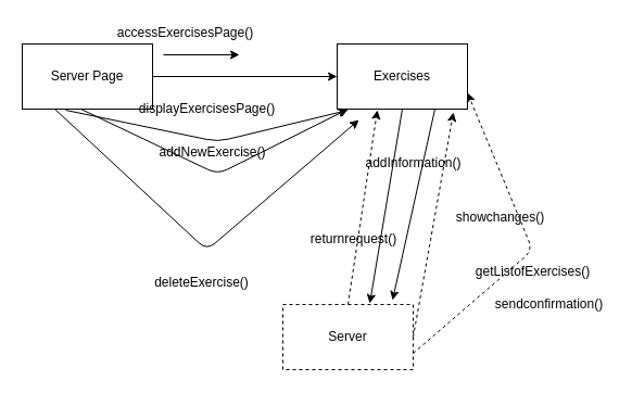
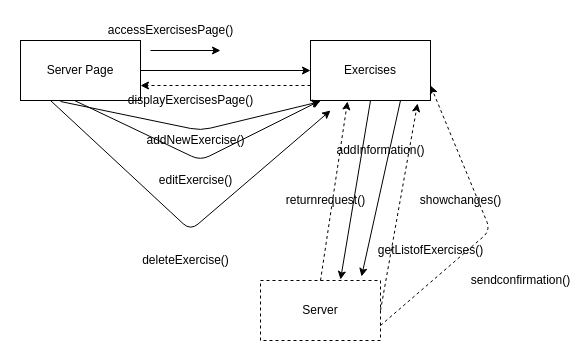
  <mxCell id="0" />
  <mxCell id="1" parent="0" />
  <mxCell id="2" value="Exercises" style="rounded=0;whiteSpace=wrap;html=1;" vertex="1" parent="1"><mxGeometry x="310" y="40" width="120" height="60" as="geometry" /></mxCell>
  <mxCell id="3" value="Server" style="rounded=0;whiteSpace=wrap;html=1;dashed=1;" vertex="1" parent="1"><mxGeometry x="260" y="280" width="120" height="60" as="geometry" /></mxCell>
  <mxCell id="4" value="" style="endArrow=classic;html=1;exitX=0.75;exitY=1;exitDx=0;exitDy=0;entryX=0.842;entryY=-0.067;entryDx=0;entryDy=0;entryPerimeter=0;" edge="1" parent="1" source="2" target="3"><mxGeometry width="50" height="50" relative="1" as="geometry"><mxPoint x="550" y="130" as="sourcePoint" /><mxPoint x="600" y="80" as="targetPoint" /></mxGeometry></mxCell>
  <mxCell id="5" value="" style="endArrow=classic;html=1;entryX=1;entryY=1;entryDx=0;entryDy=0;" edge="1" parent="1"><mxGeometry width="50" height="50" relative="1" as="geometry"><mxPoint x="150" y="50" as="sourcePoint" /><mxPoint x="220" y="50" as="targetPoint" /></mxGeometry></mxCell>
  <mxCell id="6" value="" style="endArrow=classic;html=1;entryX=0;entryY=0.5;entryDx=0;entryDy=0;" edge="1" parent="1" target="2"><mxGeometry width="50" height="50" relative="1" as="geometry"><mxPoint x="140" y="70" as="sourcePoint" /><mxPoint x="540" y="160" as="targetPoint" /></mxGeometry></mxCell>
  <mxCell id="7" value="Server Page" style="rounded=0;whiteSpace=wrap;html=1;" vertex="1" parent="1"><mxGeometry x="20" y="40" width="120" height="60" as="geometry" /></mxCell>
  <mxCell id="8" value="" style="html=1;labelBackgroundColor=#ffffff;startArrow=none;startFill=0;startSize=6;endArrow=classic;endFill=1;endSize=6;jettySize=auto;orthogonalLoop=1;strokeWidth=1;dashed=1;fontSize=14;exitX=1;exitY=0.75;exitDx=0;exitDy=0;entryX=1;entryY=0.75;entryDx=0;entryDy=0;" edge="1" parent="1" source="3" target="2"><mxGeometry width="60" height="60" relative="1" as="geometry"><mxPoint x="520" y="250" as="sourcePoint" /><mxPoint x="490" y="120" as="targetPoint" /><Array as="points"><mxPoint x="490" y="230" /></Array></mxGeometry></mxCell>
  <mxCell id="9" value="" style="html=1;labelBackgroundColor=#ffffff;startArrow=none;startFill=0;startSize=6;endArrow=classic;endFill=1;endSize=6;jettySize=auto;orthogonalLoop=1;strokeWidth=1;dashed=1;fontSize=14;exitX=1;exitY=0.5;exitDx=0;exitDy=0;entryX=0.892;entryY=1.05;entryDx=0;entryDy=0;entryPerimeter=0;" edge="1" parent="1" source="3" target="2"><mxGeometry width="60" height="60" relative="1" as="geometry"><mxPoint x="490" y="240" as="sourcePoint" /><mxPoint x="605" y="120" as="targetPoint" /><Array as="points" /></mxGeometry></mxCell>
  <mxCell id="10" value="" style="html=1;labelBackgroundColor=#ffffff;startArrow=none;startFill=0;startSize=6;endArrow=classic;endFill=1;endSize=6;jettySize=auto;orthogonalLoop=1;strokeWidth=1;dashed=1;fontSize=14;exitX=0.5;exitY=0;exitDx=0;exitDy=0;" edge="1" parent="1" source="3"><mxGeometry width="60" height="60" relative="1" as="geometry"><mxPoint x="415" y="150" as="sourcePoint" /><mxPoint x="347" y="101" as="targetPoint" /><Array as="points" /></mxGeometry></mxCell>
- <mxCell id="11" value="returnrequest()" style="text;html=1;align=center;verticalAlign=middle;resizable=0;points=[];autosize=1;strokeColor=none;" vertex="1" parent="1"><mxGeometry x="280" y="210" width="90" height="20" as="geometry" /></mxCell>
- <mxCell id="12" value="getListofExercises()" style="text;html=1;align=center;verticalAlign=middle;resizable=0;points=[];autosize=1;strokeColor=none;" vertex="1" parent="1"><mxGeometry x="430" y="240" width="120" height="20" as="geometry" /></mxCell>
- <mxCell id="13" value="sendconfirmation()" style="text;html=1;align=center;verticalAlign=middle;resizable=0;points=[];autosize=1;strokeColor=none;" vertex="1" parent="1"><mxGeometry x="450" y="270" width="110" height="20" as="geometry" /></mxCell>
+ <mxCell id="11" value="returnrequest()" style="text;html=1;align=center;verticalAlign=middle;resizable=0;points=[];autosize=1;strokeColor=none;" vertex="1" parent="1"><mxGeometry x="280" y="190" width="90" height="20" as="geometry" /></mxCell>
+ <mxCell id="12" value="getListofExercises()" style="text;html=1;align=center;verticalAlign=middle;resizable=0;points=[];autosize=1;strokeColor=none;" vertex="1" parent="1"><mxGeometry x="370" y="240" width="120" height="20" as="geometry" /></mxCell>
+ <mxCell id="13" value="sendconfirmation()" style="text;html=1;align=center;verticalAlign=middle;resizable=0;points=[];autosize=1;strokeColor=none;" vertex="1" parent="1"><mxGeometry x="465" y="270" width="110" height="20" as="geometry" /></mxCell>
  <mxCell id="14" value="showchanges()" style="text;html=1;align=center;verticalAlign=middle;resizable=0;points=[];autosize=1;strokeColor=none;" vertex="1" parent="1"><mxGeometry x="410" y="190" width="100" height="20" as="geometry" /></mxCell>
  <mxCell id="15" value="" style="html=1;labelBackgroundColor=#ffffff;startArrow=none;startFill=0;startSize=6;endArrow=none;endFill=1;endSize=6;jettySize=auto;orthogonalLoop=1;strokeWidth=1;dashed=1;fontSize=14;" edge="1" parent="1"><mxGeometry width="60" height="60" relative="1" as="geometry"><mxPoint x="560" y="210" as="sourcePoint" /><mxPoint x="560" y="210" as="targetPoint" /><Array as="points" /></mxGeometry></mxCell>
  <mxCell id="16" value="accessExercisesPage()" style="text;html=1;align=center;verticalAlign=middle;resizable=0;points=[];autosize=1;strokeColor=none;" vertex="1" parent="1"><mxGeometry x="100" y="20" width="140" height="20" as="geometry" /></mxCell>
+ <mxCell id="17" value="" style="html=1;labelBackgroundColor=#ffffff;startArrow=none;startFill=0;startSize=6;endArrow=classic;endFill=1;endSize=6;jettySize=auto;orthogonalLoop=1;strokeWidth=1;dashed=1;fontSize=14;entryX=1;entryY=0.75;entryDx=0;entryDy=0;exitX=0;exitY=0.75;exitDx=0;exitDy=0;" edge="1" parent="1" source="2" target="7"><mxGeometry width="60" height="60" relative="1" as="geometry"><mxPoint x="530" y="260" as="sourcePoint" /><mxPoint x="630" y="150" as="targetPoint" /><Array as="points" /></mxGeometry></mxCell>
  <mxCell id="18" value="displayExercisesPage()" style="text;html=1;align=center;verticalAlign=middle;resizable=0;points=[];autosize=1;strokeColor=none;" vertex="1" parent="1"><mxGeometry x="120" y="90" width="140" height="20" as="geometry" /></mxCell>
  <mxCell id="19" value="" style="endArrow=classic;html=1;exitX=0.45;exitY=1;exitDx=0;exitDy=0;exitPerimeter=0;" edge="1" parent="1" source="7"><mxGeometry width="50" height="50" relative="1" as="geometry"><mxPoint x="370" y="65" as="sourcePoint" /><mxPoint x="320" y="100" as="targetPoint" /><Array as="points"><mxPoint x="200" y="160" /></Array></mxGeometry></mxCell>
  <mxCell id="20" value="addNewExercise()" style="text;html=1;align=center;verticalAlign=middle;resizable=0;points=[];autosize=1;strokeColor=none;" vertex="1" parent="1"><mxGeometry x="140" y="130" width="110" height="20" as="geometry" /></mxCell>
  <mxCell id="21" value="" style="endArrow=classic;html=1;" edge="1" parent="1"><mxGeometry width="50" height="50" relative="1" as="geometry"><mxPoint x="60" y="101" as="sourcePoint" /><mxPoint x="320" y="101" as="targetPoint" /><Array as="points"><mxPoint x="200" y="130" /></Array></mxGeometry></mxCell>
+ <mxCell id="22" value="editExercise()" style="text;html=1;align=center;verticalAlign=middle;resizable=0;points=[];autosize=1;strokeColor=none;" vertex="1" parent="1"><mxGeometry x="150" y="170" width="90" height="20" as="geometry" /></mxCell>
  <mxCell id="23" value="" style="endArrow=classic;html=1;exitX=0.5;exitY=1;exitDx=0;exitDy=0;entryX=0.667;entryY=-0.017;entryDx=0;entryDy=0;entryPerimeter=0;" edge="1" parent="1" source="2" target="3"><mxGeometry width="50" height="50" relative="1" as="geometry"><mxPoint x="410" y="110" as="sourcePoint" /><mxPoint x="371.04" y="285.98" as="targetPoint" /></mxGeometry></mxCell>
  <mxCell id="24" value="addInformation()" style="text;html=1;align=center;verticalAlign=middle;resizable=0;points=[];autosize=1;strokeColor=none;" vertex="1" parent="1"><mxGeometry x="330" y="140" width="100" height="20" as="geometry" /></mxCell>
  <mxCell id="25" value="" style="endArrow=classic;html=1;exitX=0.25;exitY=1;exitDx=0;exitDy=0;" edge="1" parent="1" source="7"><mxGeometry width="50" height="50" relative="1" as="geometry"><mxPoint x="84" y="110" as="sourcePoint" /><mxPoint x="330" y="110" as="targetPoint" /><Array as="points"><mxPoint x="190" y="230" /></Array></mxGeometry></mxCell>
  <mxCell id="26" value="deleteExercise()" style="text;html=1;align=center;verticalAlign=middle;resizable=0;points=[];autosize=1;strokeColor=none;" vertex="1" parent="1"><mxGeometry x="135" y="250" width="100" height="20" as="geometry" /></mxCell>
